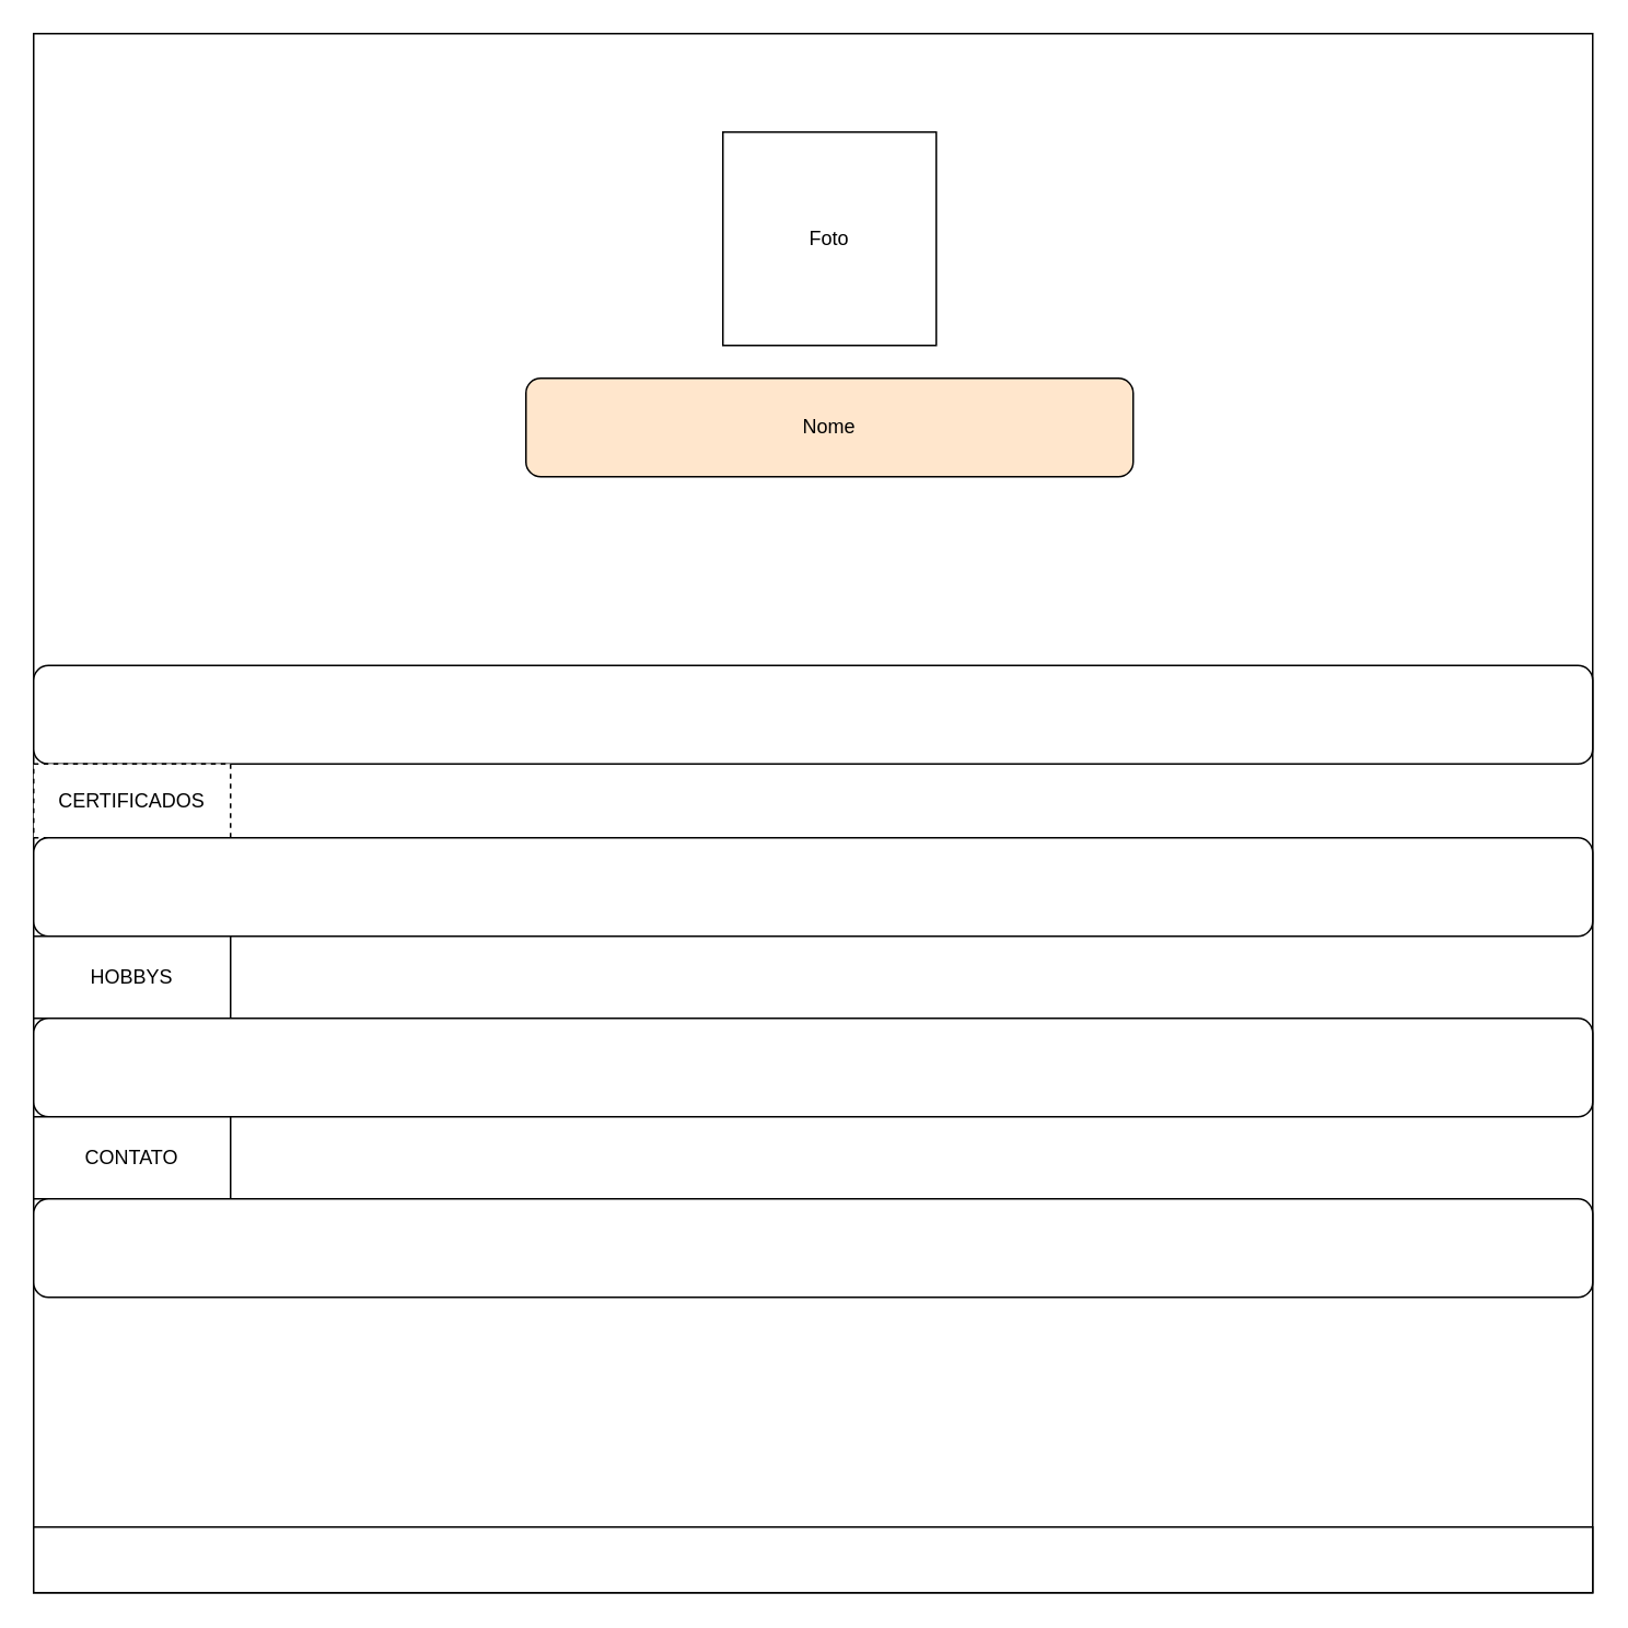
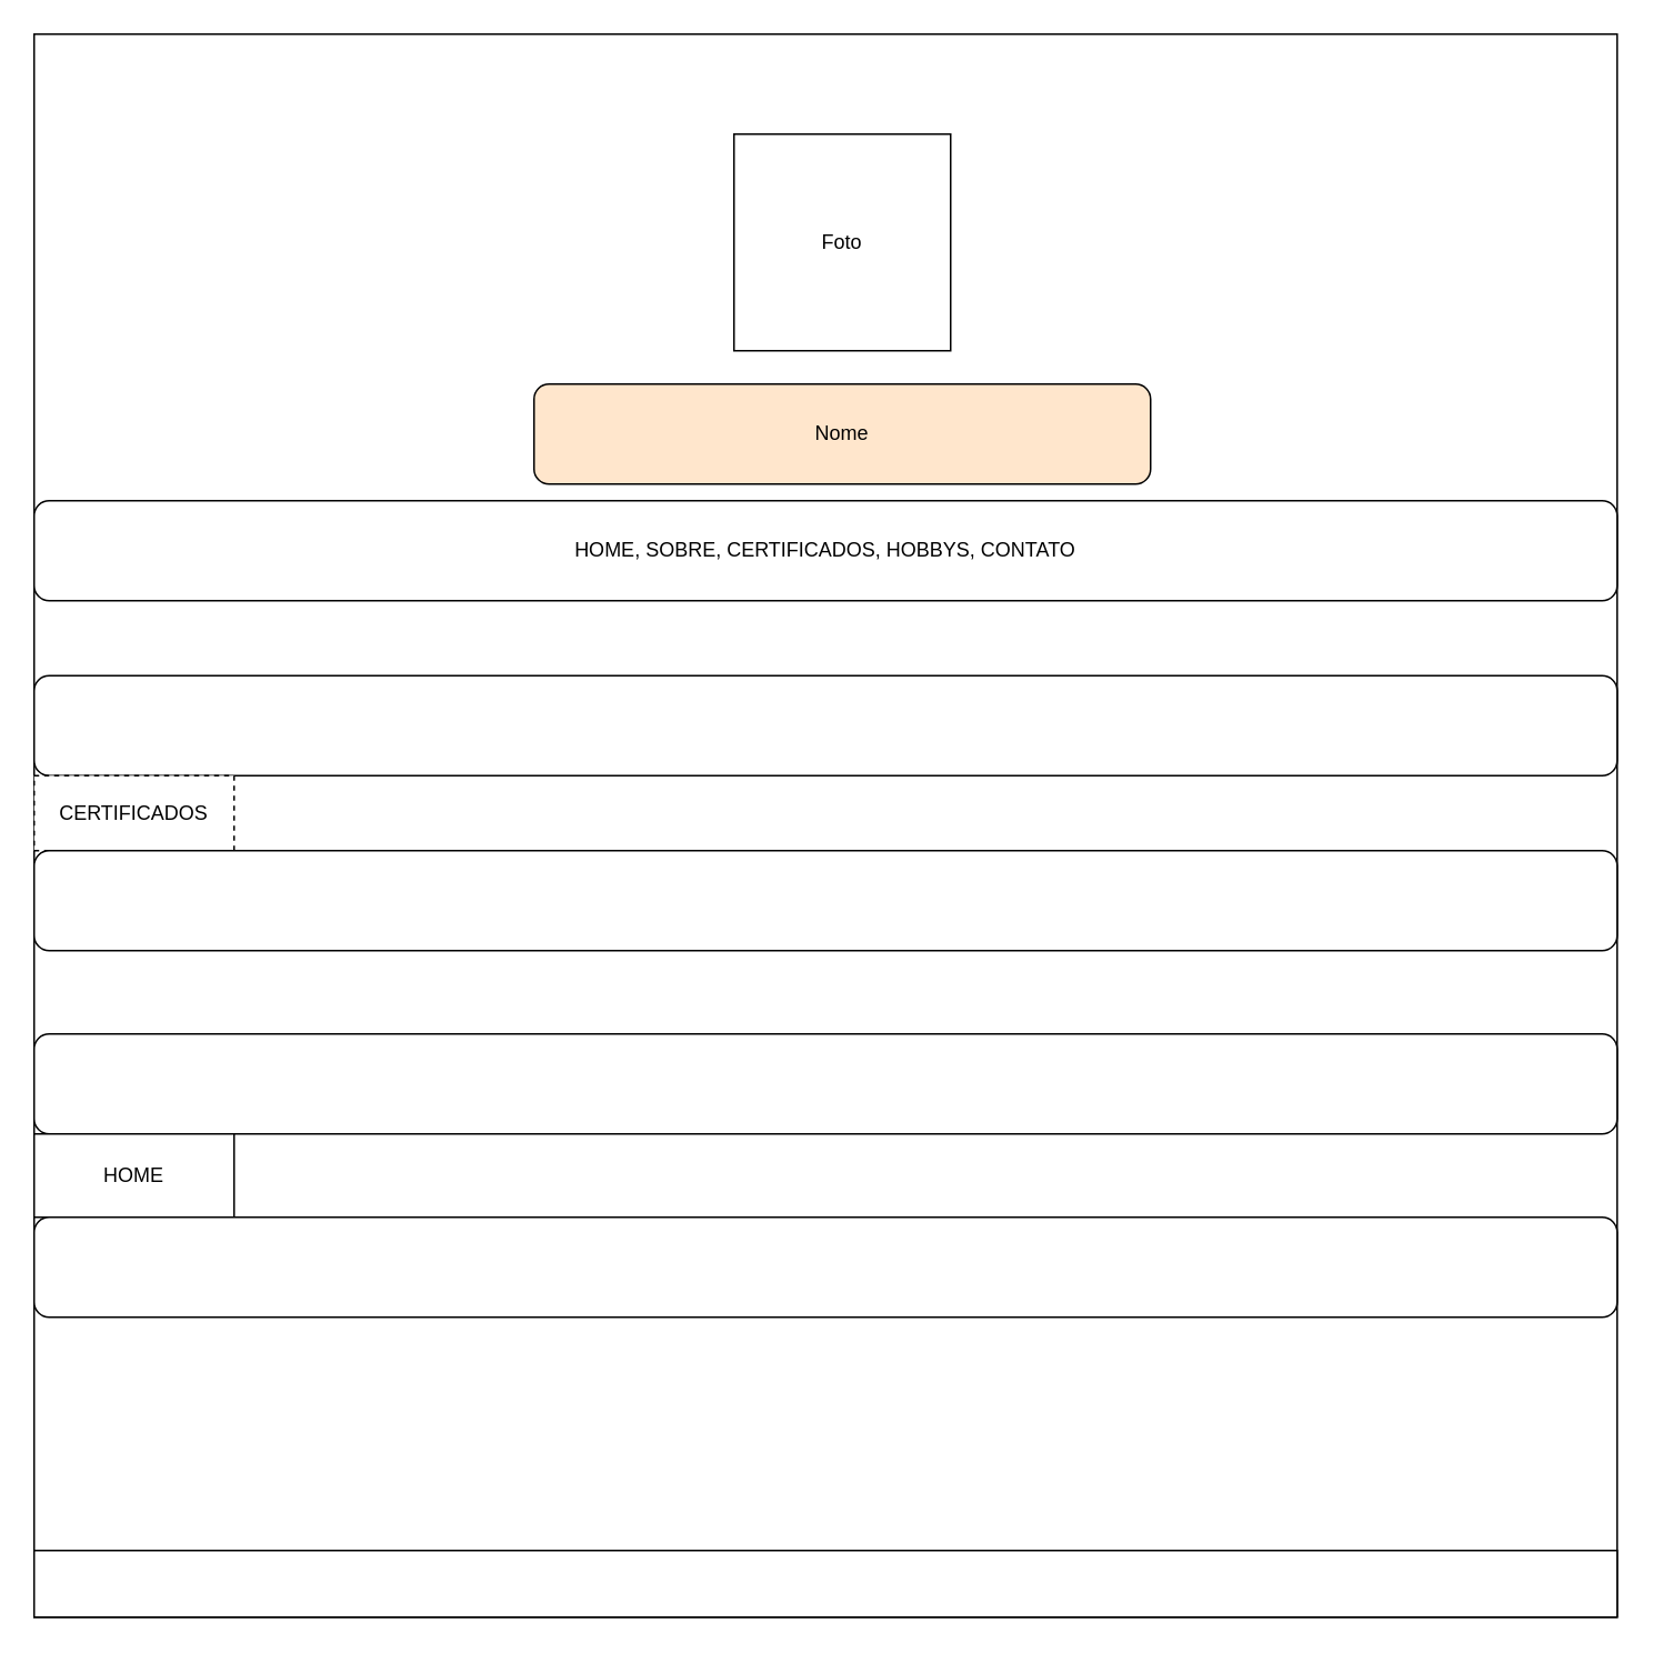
  <mxCell id="0" />
  <mxCell id="1" parent="0" />
  <mxCell id="2" value="" style="whiteSpace=wrap;html=1;aspect=fixed;" parent="1" vertex="1"><mxGeometry x="20" y="20" width="950" height="950" as="geometry" /></mxCell>
  <mxCell id="3" value="Foto" style="whiteSpace=wrap;html=1;aspect=fixed;" parent="1" vertex="1"><mxGeometry x="440" y="80" width="130" height="130" as="geometry" /></mxCell>
  <mxCell id="4" value="Nome" style="rounded=1;whiteSpace=wrap;html=1;align=center;fillColor=#ffe6cc;" parent="1" vertex="1"><mxGeometry x="320" y="230" width="370" height="60" as="geometry" /></mxCell>
+ <mxCell id="5" value="HOME, SOBRE, CERTIFICADOS, HOBBYS, CONTATO" style="rounded=1;whiteSpace=wrap;html=1;" parent="1" vertex="1"><mxGeometry x="20" y="300" width="950" height="60" as="geometry" /></mxCell>
  <mxCell id="6" value="" style="rounded=0;whiteSpace=wrap;html=1;" parent="1" vertex="1"><mxGeometry x="20" y="930" width="950" height="40" as="geometry" /></mxCell>
  <mxCell id="7" value="" style="rounded=1;whiteSpace=wrap;html=1;" parent="1" vertex="1"><mxGeometry x="20" y="405" width="950" height="60" as="geometry" /></mxCell>
  <mxCell id="8" value="CERTIFICADOS" style="rounded=0;whiteSpace=wrap;html=1;dashed=1;" parent="1" vertex="1"><mxGeometry x="20" y="465" width="120" height="45" as="geometry" /></mxCell>
  <mxCell id="9" value="" style="rounded=1;whiteSpace=wrap;html=1;" parent="1" vertex="1"><mxGeometry x="20" y="510" width="950" height="60" as="geometry" /></mxCell>
- <mxCell id="10" value="HOBBYS" style="rounded=0;whiteSpace=wrap;html=1;" parent="1" vertex="1"><mxGeometry x="20" y="570" width="120" height="50" as="geometry" /></mxCell>
  <mxCell id="11" value="" style="rounded=1;whiteSpace=wrap;html=1;" parent="1" vertex="1"><mxGeometry x="20" y="620" width="950" height="60" as="geometry" /></mxCell>
- <mxCell id="12" value="CONTATO" style="rounded=0;whiteSpace=wrap;html=1;" parent="1" vertex="1"><mxGeometry x="20" y="680" width="120" height="50" as="geometry" /></mxCell>
+ <mxCell id="12" value="HOME" style="rounded=0;whiteSpace=wrap;html=1;" parent="1" vertex="1"><mxGeometry x="20" y="680" width="120" height="50" as="geometry" /></mxCell>
  <mxCell id="13" value="" style="rounded=1;whiteSpace=wrap;html=1;" parent="1" vertex="1"><mxGeometry x="20" y="730" width="950" height="60" as="geometry" /></mxCell>
